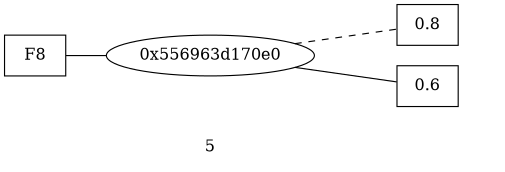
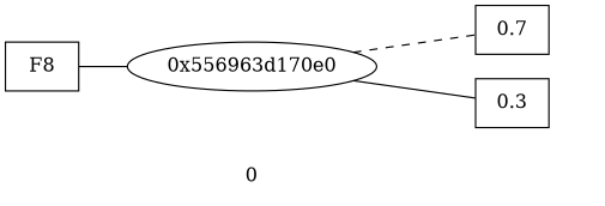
  digraph {
    rankdir=LR
    node [shape=box]
    edge [dir=none]
    "CONST NODES" [shape=plaintext style=invis]
-   " 0 " [shape=plaintext label=5]
+   " 0 " [shape=plaintext]
    n3 [label=F8]
    n4 [label="0x556963d170e0" shape=""]
-   n5 [label=0.8]
-   n6 [label=0.6]
+   n5 [label=0.7]
+   n6 [label=0.3]
    subgraph sub_1 {
      "CONST NODES"
      " 0 "
    }
    subgraph sub_2 {
      rank=same
      n3
    }
    subgraph sub_3 {
      rank=same
      " 0 "
      n4
    }
    subgraph sub_4 {
      rank=same
      "CONST NODES"
      subgraph sub_5 {
        rank=same
        n5
        n6
      }
    }
    " 0 " -> "CONST NODES" [style=invis]
    n3 -> n4 [style=solid]
    n4 -> n5 [style=dashed]
    n4 -> n6
  }
